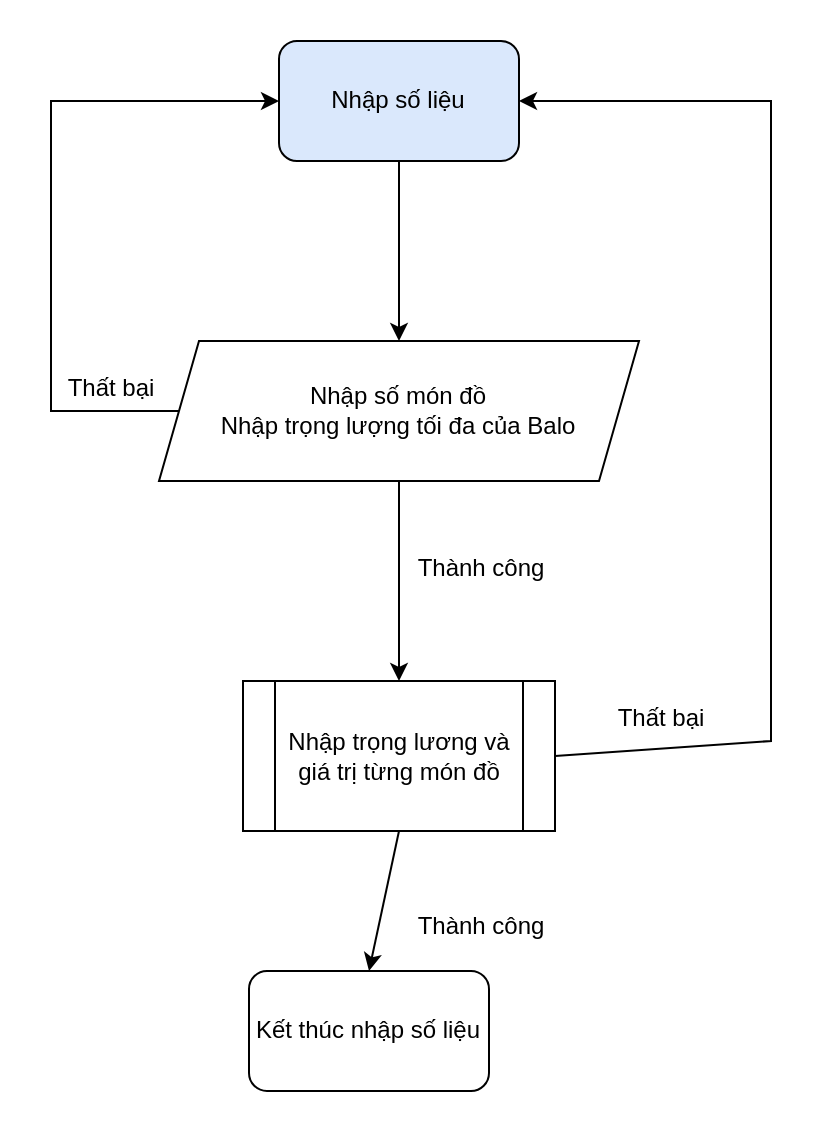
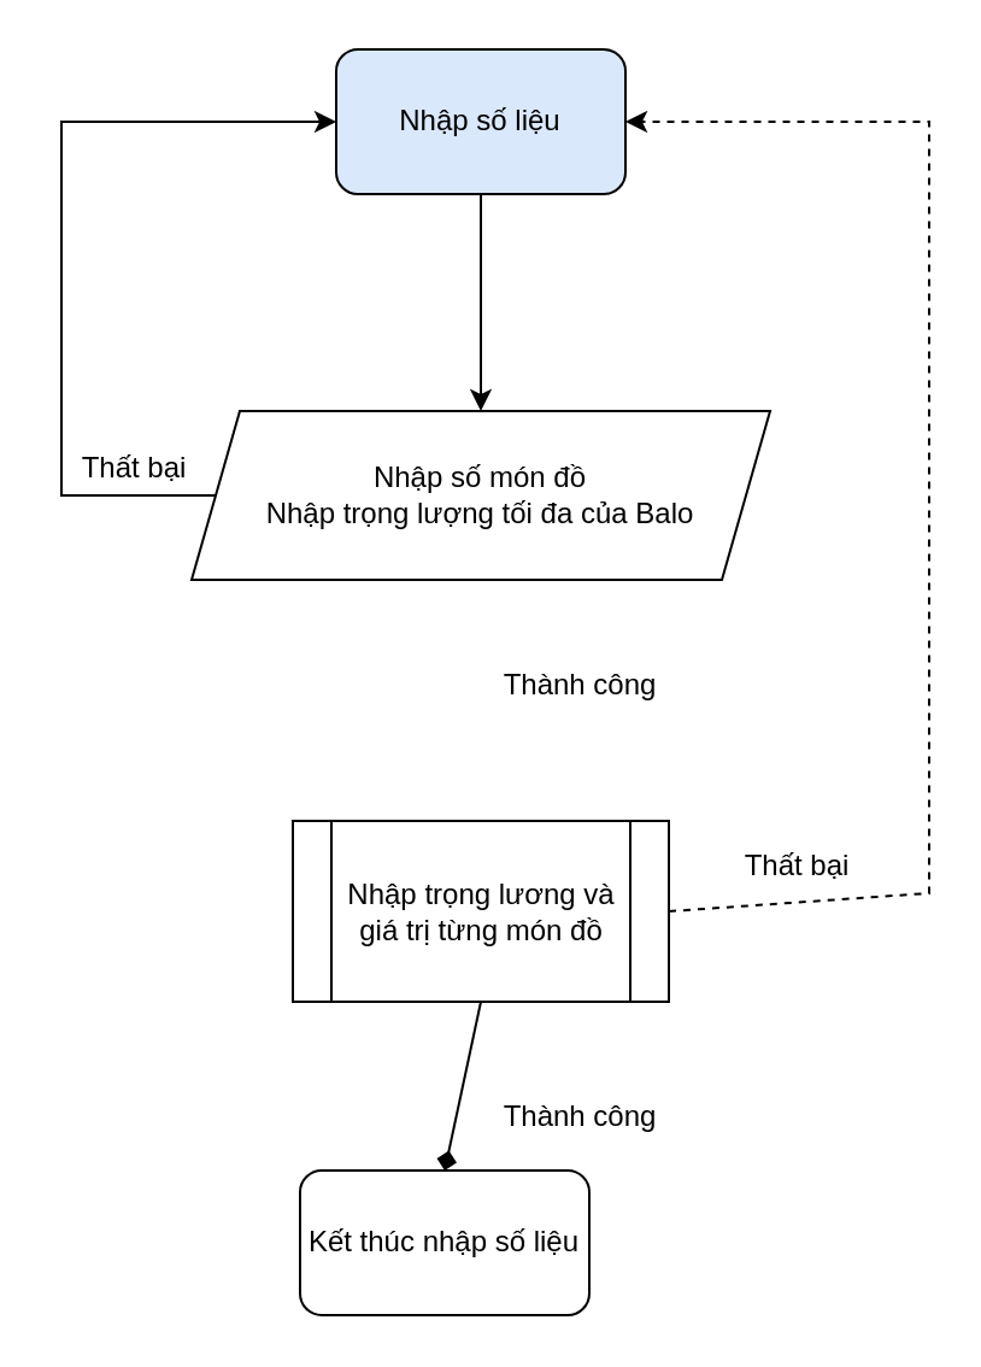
  <mxCell id="0" />
  <mxCell id="1" parent="0" />
  <mxCell id="2" value="Nhập số liệu" style="rounded=1;whiteSpace=wrap;html=1;fillColor=#dae8fc;" parent="1" vertex="1"><mxGeometry x="139" y="20" width="120" height="60" as="geometry" /></mxCell>
  <mxCell id="3" value="Nhập số món đồ&lt;div&gt;Nhập trọng lượng tối đa của Balo&lt;/div&gt;" style="shape=parallelogram;perimeter=parallelogramPerimeter;whiteSpace=wrap;html=1;fixedSize=1;" parent="1" vertex="1"><mxGeometry x="79" y="170" width="240" height="70" as="geometry" /></mxCell>
  <mxCell id="4" value="Nhập trọng lương và giá trị từng món đồ" style="shape=process;whiteSpace=wrap;html=1;backgroundOutline=1;" parent="1" vertex="1"><mxGeometry x="121" y="340" width="156" height="75" as="geometry" /></mxCell>
  <mxCell id="5" value="Kết thúc nhập số liệu" style="rounded=1;whiteSpace=wrap;html=1;" parent="1" vertex="1"><mxGeometry x="124" y="485" width="120" height="60" as="geometry" /></mxCell>
  <mxCell id="6" value="" style="endArrow=classic;html=1;rounded=0;entryX=0.5;entryY=0;entryDx=0;entryDy=0;exitX=0.5;exitY=1;exitDx=0;exitDy=0;" parent="1" source="2" target="3" edge="1"><mxGeometry width="50" height="50" relative="1" as="geometry"><mxPoint x="175" y="360" as="sourcePoint" /><mxPoint x="225" y="310" as="targetPoint" /></mxGeometry></mxCell>
- <mxCell id="7" value="" style="endArrow=classic;html=1;rounded=0;entryX=0.5;entryY=0;entryDx=0;entryDy=0;exitX=0.5;exitY=1;exitDx=0;exitDy=0;" parent="1" source="3" target="4" edge="1"><mxGeometry width="50" height="50" relative="1" as="geometry"><mxPoint x="175" y="360" as="sourcePoint" /><mxPoint x="225" y="310" as="targetPoint" /></mxGeometry></mxCell>
- <mxCell id="8" value="" style="endArrow=classic;html=1;rounded=0;exitX=0.5;exitY=1;exitDx=0;exitDy=0;entryX=0.5;entryY=0;entryDx=0;entryDy=0;" parent="1" source="4" target="5" edge="1"><mxGeometry width="50" height="50" relative="1" as="geometry"><mxPoint x="175" y="360" as="sourcePoint" /><mxPoint x="225" y="310" as="targetPoint" /></mxGeometry></mxCell>
+ <mxCell id="8" value="" style="endArrow=diamond;html=1;rounded=0;exitX=0.5;exitY=1;exitDx=0;exitDy=0;entryX=0.5;entryY=0;entryDx=0;entryDy=0;" parent="1" source="4" target="5" edge="1"><mxGeometry width="50" height="50" relative="1" as="geometry"><mxPoint x="175" y="360" as="sourcePoint" /><mxPoint x="225" y="310" as="targetPoint" /></mxGeometry></mxCell>
  <mxCell id="9" value="Thành công" style="text;html=1;align=center;verticalAlign=middle;resizable=0;points=[];autosize=1;strokeColor=none;fillColor=none;" parent="1" vertex="1"><mxGeometry x="195" y="269" width="90" height="30" as="geometry" /></mxCell>
  <mxCell id="10" value="Thành công" style="text;html=1;align=center;verticalAlign=middle;resizable=0;points=[];autosize=1;strokeColor=none;fillColor=none;" parent="1" vertex="1"><mxGeometry x="195" y="448" width="90" height="30" as="geometry" /></mxCell>
  <mxCell id="11" value="" style="endArrow=classic;html=1;rounded=0;entryX=0;entryY=0.5;entryDx=0;entryDy=0;exitX=0;exitY=0.5;exitDx=0;exitDy=0;" parent="1" source="3" target="2" edge="1"><mxGeometry width="50" height="50" relative="1" as="geometry"><mxPoint x="175" y="300" as="sourcePoint" /><mxPoint x="225" y="250" as="targetPoint" /><Array as="points"><mxPoint x="25" y="205" /><mxPoint x="25" y="50" /></Array></mxGeometry></mxCell>
  <mxCell id="12" value="Thất bại" style="text;html=1;align=center;verticalAlign=middle;resizable=0;points=[];autosize=1;strokeColor=none;fillColor=none;" parent="1" vertex="1"><mxGeometry x="20" y="179" width="70" height="30" as="geometry" /></mxCell>
- <mxCell id="13" value="" style="endArrow=classic;html=1;rounded=0;exitX=1;exitY=0.5;exitDx=0;exitDy=0;entryX=1;entryY=0.5;entryDx=0;entryDy=0;" parent="1" source="4" target="2" edge="1"><mxGeometry width="50" height="50" relative="1" as="geometry"><mxPoint x="175" y="340" as="sourcePoint" /><mxPoint x="225" y="290" as="targetPoint" /><Array as="points"><mxPoint x="385" y="370" /><mxPoint x="385" y="50" /></Array></mxGeometry></mxCell>
+ <mxCell id="13" value="" style="endArrow=classic;html=1;rounded=0;exitX=1;exitY=0.5;exitDx=0;exitDy=0;entryX=1;entryY=0.5;entryDx=0;entryDy=0;dashed=1;" parent="1" source="4" target="2" edge="1"><mxGeometry width="50" height="50" relative="1" as="geometry"><mxPoint x="175" y="340" as="sourcePoint" /><mxPoint x="225" y="290" as="targetPoint" /><Array as="points"><mxPoint x="385" y="370" /><mxPoint x="385" y="50" /></Array></mxGeometry></mxCell>
  <mxCell id="14" value="Thất bại" style="text;html=1;align=center;verticalAlign=middle;resizable=0;points=[];autosize=1;strokeColor=none;fillColor=none;" parent="1" vertex="1"><mxGeometry x="295" y="344" width="70" height="30" as="geometry" /></mxCell>
